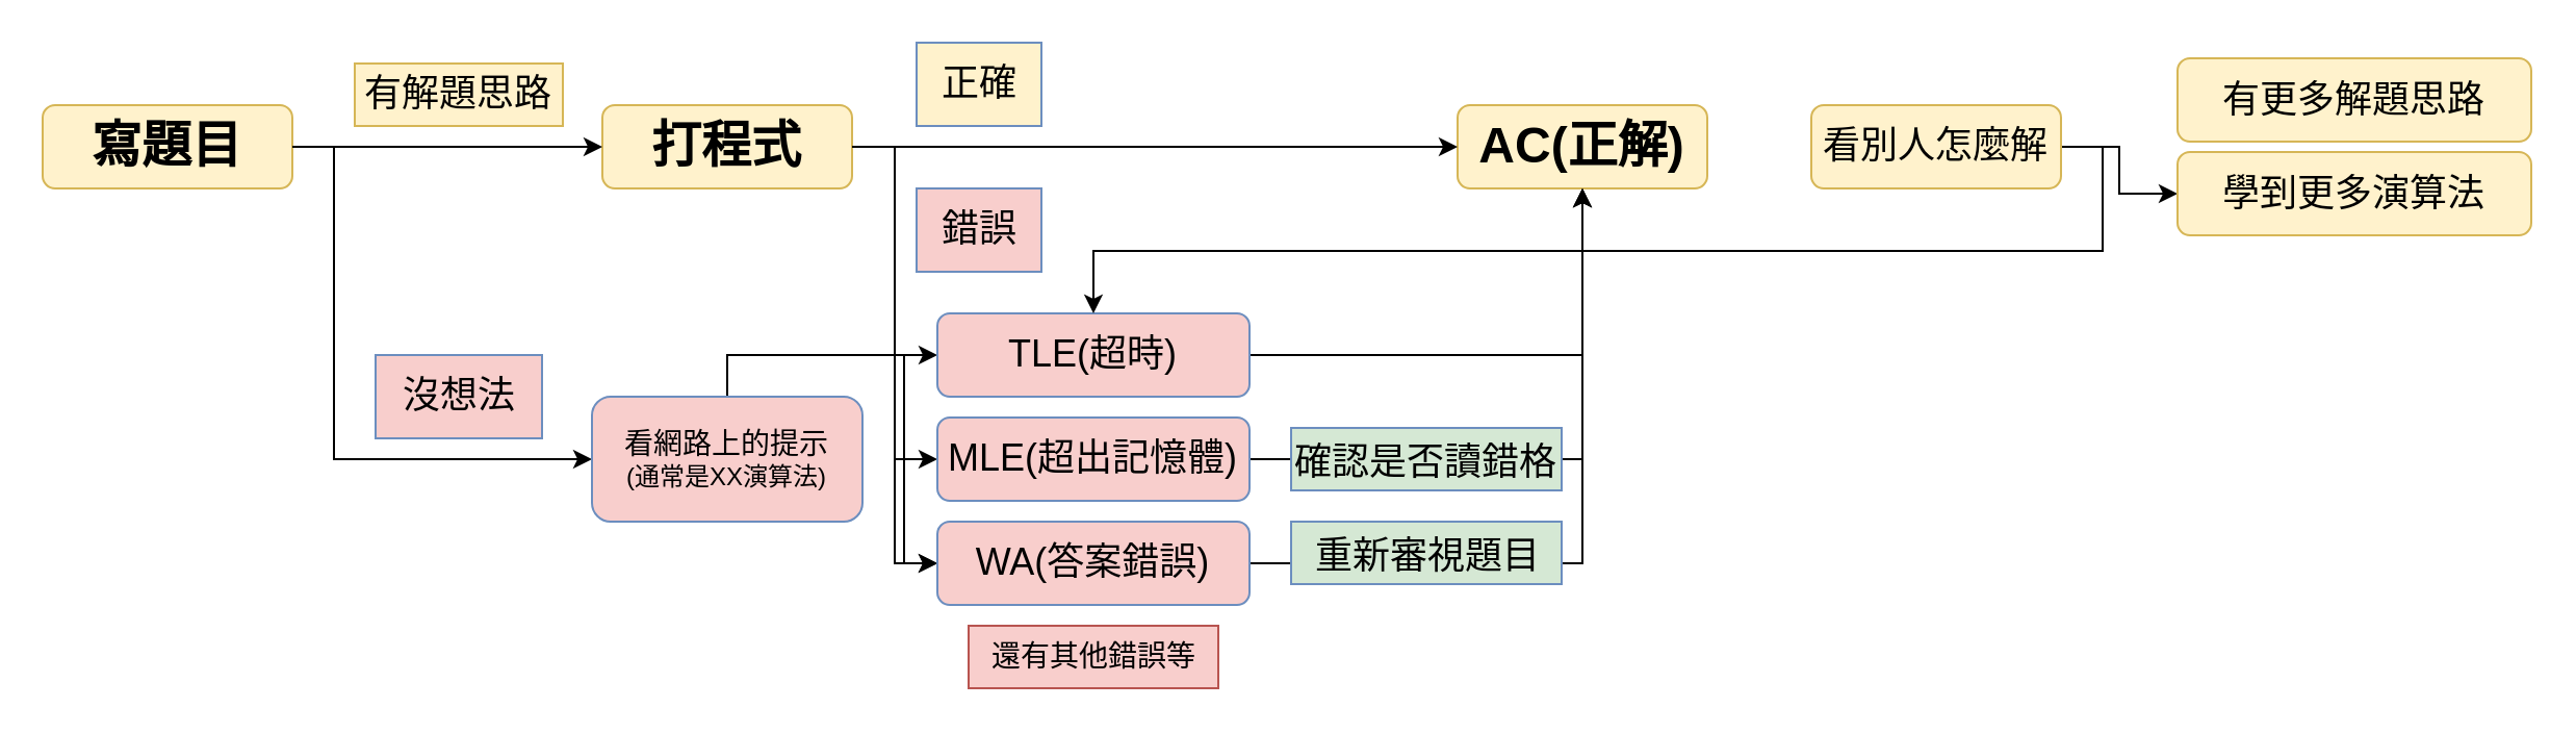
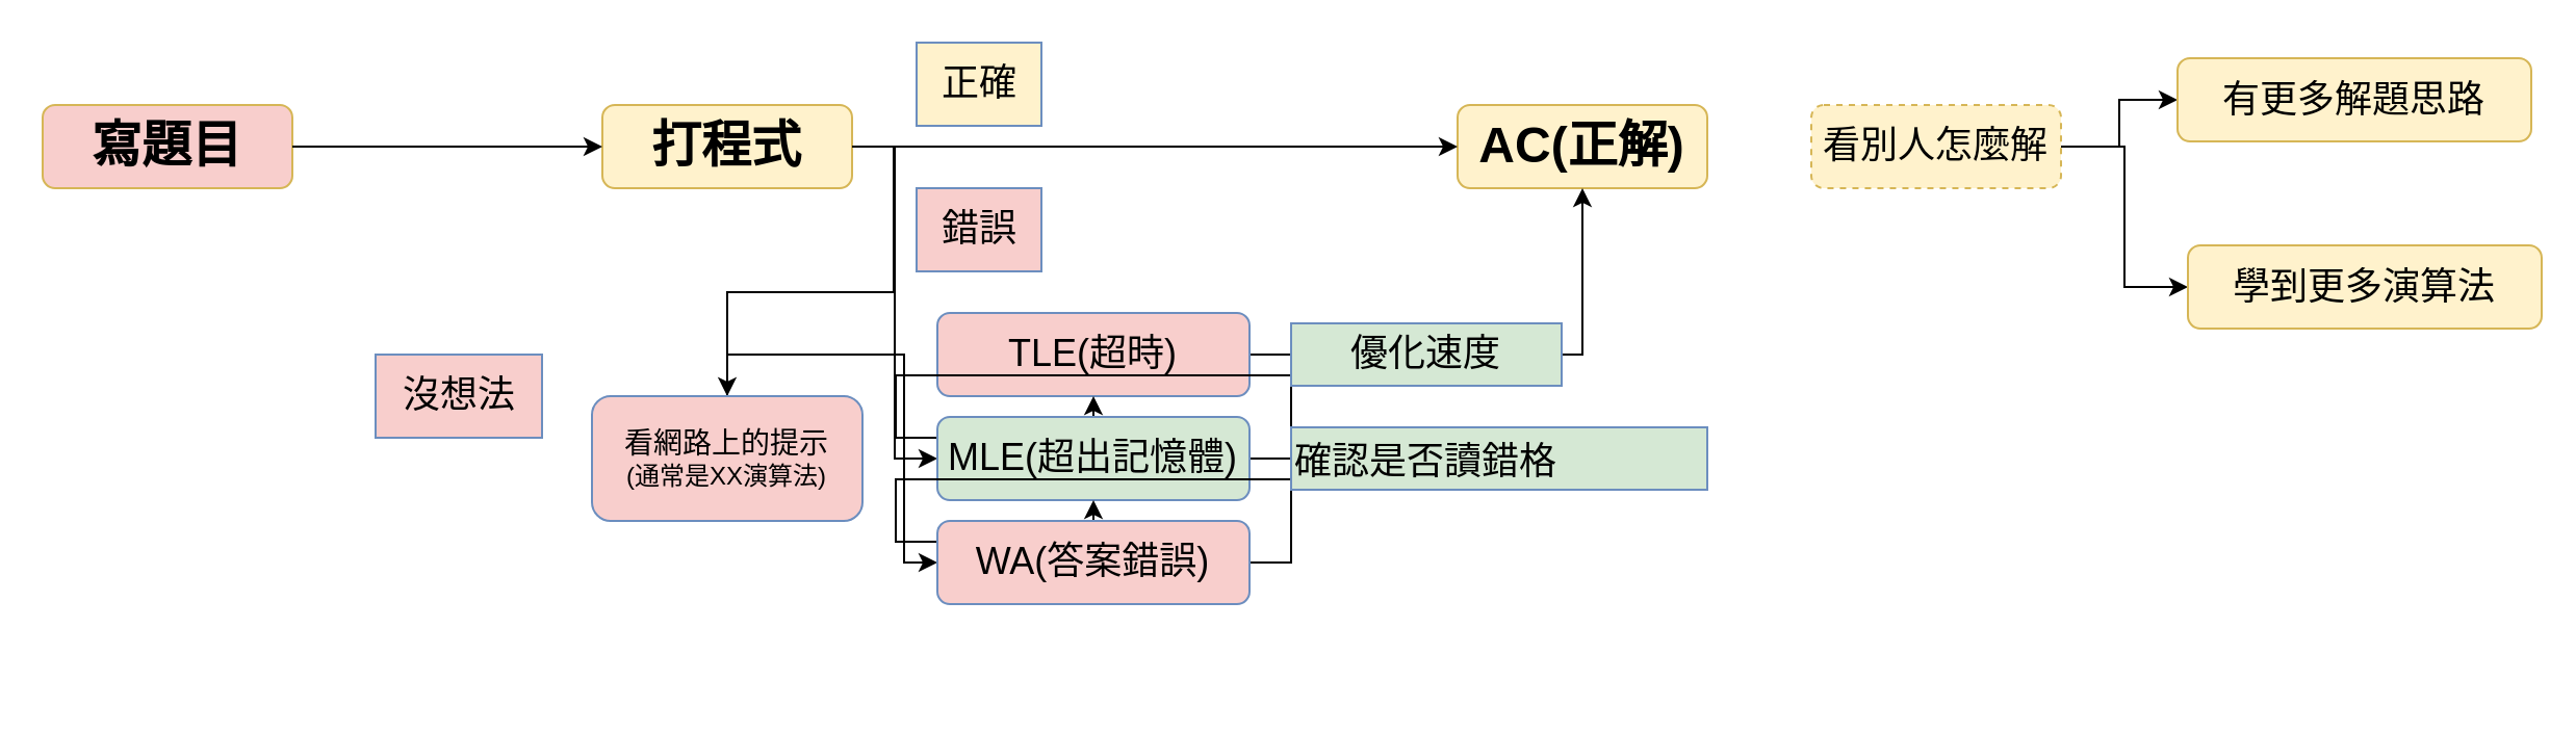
  <mxCell id="0" />
  <mxCell id="1" parent="0" />
- <mxCell id="2" style="edgeStyle=orthogonalEdgeStyle;rounded=0;orthogonalLoop=1;jettySize=auto;html=1;exitX=1;exitY=0.5;exitDx=0;exitDy=0;entryX=0;entryY=0.5;entryDx=0;entryDy=0;" edge="1" parent="1" source="3" target="9"><mxGeometry relative="1" as="geometry"><Array as="points"><mxPoint x="160" y="70" /><mxPoint x="160" y="220" /></Array></mxGeometry></mxCell>
- <mxCell id="3" value="&lt;font style=&quot;font-size: 24px;&quot;&gt;&lt;b&gt;寫題目&lt;/b&gt;&lt;/font&gt;" style="rounded=1;whiteSpace=wrap;html=1;fontSize=12;glass=0;strokeWidth=1;shadow=0;fillColor=#fff2cc;strokeColor=#d6b656;" parent="1" vertex="1"><mxGeometry x="20" y="50" width="120" height="40" as="geometry" /></mxCell>
- <mxCell id="4" style="edgeStyle=orthogonalEdgeStyle;rounded=0;orthogonalLoop=1;jettySize=auto;html=1;exitX=1;exitY=0.5;exitDx=0;exitDy=0;entryX=0;entryY=0.5;entryDx=0;entryDy=0;" edge="1" parent="1" source="7" target="14"><mxGeometry relative="1" as="geometry" /></mxCell>
+ <mxCell id="3" value="&lt;font style=&quot;font-size: 24px;&quot;&gt;&lt;b&gt;寫題目&lt;/b&gt;&lt;/font&gt;" style="rounded=1;whiteSpace=wrap;html=1;fontSize=12;glass=0;strokeWidth=1;shadow=0;fillColor=#f8cecc;strokeColor=#d6b656;" parent="1" vertex="1"><mxGeometry x="20" y="50" width="120" height="40" as="geometry" /></mxCell>
+ <mxCell id="4" style="edgeStyle=orthogonalEdgeStyle;rounded=0;orthogonalLoop=1;jettySize=auto;html=1;exitX=1;exitY=0.5;exitDx=0;exitDy=0;" edge="1" parent="1" source="7" target="9"><mxGeometry relative="1" as="geometry" /></mxCell>
  <mxCell id="5" style="edgeStyle=orthogonalEdgeStyle;rounded=0;orthogonalLoop=1;jettySize=auto;html=1;exitX=1;exitY=0.5;exitDx=0;exitDy=0;entryX=0;entryY=0.5;entryDx=0;entryDy=0;" edge="1" parent="1" source="7" target="16"><mxGeometry relative="1" as="geometry" /></mxCell>
- <mxCell id="6" style="edgeStyle=orthogonalEdgeStyle;rounded=0;orthogonalLoop=1;jettySize=auto;html=1;exitX=1;exitY=0.5;exitDx=0;exitDy=0;entryX=0;entryY=0.5;entryDx=0;entryDy=0;" edge="1" parent="1" source="7" target="18"><mxGeometry relative="1" as="geometry" /></mxCell>
  <mxCell id="7" value="&lt;font style=&quot;font-size: 24px;&quot;&gt;&lt;b&gt;打程式&lt;/b&gt;&lt;/font&gt;" style="rounded=1;whiteSpace=wrap;html=1;fontSize=12;glass=0;strokeWidth=1;shadow=0;fillColor=#fff2cc;strokeColor=#d6b656;" parent="1" vertex="1"><mxGeometry x="289" y="50" width="120" height="40" as="geometry" /></mxCell>
  <mxCell id="8" style="edgeStyle=orthogonalEdgeStyle;rounded=0;orthogonalLoop=1;jettySize=auto;html=1;exitX=0.5;exitY=0;exitDx=0;exitDy=0;" edge="1" parent="1" source="9" target="18"><mxGeometry relative="1" as="geometry" /></mxCell>
  <mxCell id="9" value="&lt;font style=&quot;font-size: 14px;&quot;&gt;看網路上的提示&lt;/font&gt;&lt;div&gt;&lt;font style=&quot;font-size: 12px;&quot;&gt;(通常是XX演算法)&lt;/font&gt;&lt;/div&gt;" style="rounded=1;whiteSpace=wrap;html=1;fontSize=12;glass=0;strokeWidth=1;shadow=0;fillColor=#f8cecc;strokeColor=#6c8ebf;" parent="1" vertex="1"><mxGeometry x="284" y="190" width="130" height="60" as="geometry" /></mxCell>
  <mxCell id="10" value="&lt;font style=&quot;font-size: 18px;&quot;&gt;沒想法&lt;/font&gt;" style="text;html=1;align=center;verticalAlign=middle;resizable=0;points=[];autosize=1;strokeColor=#6c8ebf;fillColor=#F8CECC;" parent="1" vertex="1"><mxGeometry x="180" y="170" width="80" height="40" as="geometry" /></mxCell>
- <mxCell id="11" value="&lt;font style=&quot;font-size: 18px;&quot;&gt;有解題思路&lt;/font&gt;" style="text;html=1;align=center;verticalAlign=middle;whiteSpace=wrap;rounded=0;fillColor=#fff2cc;strokeColor=#d6b656;" parent="1" vertex="1"><mxGeometry x="170" y="30" width="100" height="30" as="geometry" /></mxCell>
  <mxCell id="12" value="&lt;font style=&quot;font-size: 24px;&quot;&gt;&lt;b&gt;AC(正解)&lt;/b&gt;&lt;/font&gt;" style="rounded=1;whiteSpace=wrap;html=1;fontSize=12;glass=0;strokeWidth=1;shadow=0;fillColor=#fff2cc;strokeColor=#d6b656;" parent="1" vertex="1"><mxGeometry x="700" y="50" width="120" height="40" as="geometry" /></mxCell>
  <mxCell id="13" style="edgeStyle=orthogonalEdgeStyle;rounded=0;orthogonalLoop=1;jettySize=auto;html=1;exitX=1;exitY=0.5;exitDx=0;exitDy=0;entryX=0.5;entryY=1;entryDx=0;entryDy=0;" edge="1" parent="1" source="14" target="12"><mxGeometry relative="1" as="geometry" /></mxCell>
  <mxCell id="14" value="&lt;font style=&quot;font-size: 18px;&quot;&gt;TLE(超時)&lt;/font&gt;" style="rounded=1;whiteSpace=wrap;html=1;fontSize=12;glass=0;strokeWidth=1;shadow=0;fillColor=#F8CECC;strokeColor=#6c8ebf;" parent="1" vertex="1"><mxGeometry x="450" y="150" width="150" height="40" as="geometry" /></mxCell>
- <mxCell id="15" style="edgeStyle=orthogonalEdgeStyle;rounded=0;orthogonalLoop=1;jettySize=auto;html=1;exitX=1;exitY=0.5;exitDx=0;exitDy=0;entryX=0.5;entryY=1;entryDx=0;entryDy=0;" edge="1" parent="1" source="16" target="12"><mxGeometry relative="1" as="geometry" /></mxCell>
- <mxCell id="16" value="&lt;font style=&quot;font-size: 18px;&quot;&gt;MLE(超出記憶體)&lt;/font&gt;" style="rounded=1;whiteSpace=wrap;html=1;fontSize=12;glass=0;strokeWidth=1;shadow=0;fillColor=#F8CECC;strokeColor=#6c8ebf;" parent="1" vertex="1"><mxGeometry x="450" y="200" width="150" height="40" as="geometry" /></mxCell>
- <mxCell id="17" style="edgeStyle=orthogonalEdgeStyle;rounded=0;orthogonalLoop=1;jettySize=auto;html=1;exitX=1;exitY=0.5;exitDx=0;exitDy=0;entryX=0.5;entryY=1;entryDx=0;entryDy=0;" edge="1" parent="1" source="18" target="12"><mxGeometry relative="1" as="geometry" /></mxCell>
+ <mxCell id="15" style="edgeStyle=orthogonalEdgeStyle;rounded=0;orthogonalLoop=1;jettySize=auto;html=1;exitX=1;exitY=0.5;exitDx=0;exitDy=0;" edge="1" parent="1" source="16" target="14"><mxGeometry relative="1" as="geometry" /></mxCell>
+ <mxCell id="16" value="&lt;font style=&quot;font-size: 18px;&quot;&gt;MLE(超出記憶體)&lt;/font&gt;" style="rounded=1;whiteSpace=wrap;html=1;fontSize=12;glass=0;strokeWidth=1;shadow=0;fillColor=#d5e8d4;strokeColor=#6c8ebf;" parent="1" vertex="1"><mxGeometry x="450" y="200" width="150" height="40" as="geometry" /></mxCell>
+ <mxCell id="17" style="edgeStyle=orthogonalEdgeStyle;rounded=0;orthogonalLoop=1;jettySize=auto;html=1;exitX=1;exitY=0.5;exitDx=0;exitDy=0;" edge="1" parent="1" source="18" target="16"><mxGeometry relative="1" as="geometry" /></mxCell>
  <mxCell id="18" value="&lt;font style=&quot;font-size: 18px;&quot;&gt;WA(答案錯誤)&lt;/font&gt;" style="rounded=1;whiteSpace=wrap;html=1;fontSize=12;glass=0;strokeWidth=1;shadow=0;fillColor=#F8CECC;strokeColor=#6c8ebf;" parent="1" vertex="1"><mxGeometry x="450" y="250" width="150" height="40" as="geometry" /></mxCell>
- <mxCell id="20" value="&lt;div style=&quot;text-align: center;&quot;&gt;&lt;span style=&quot;background-color: initial; font-size: 18px;&quot;&gt;確認是否讀錯格&lt;/span&gt;&lt;/div&gt;" style="text;whiteSpace=wrap;html=1;fillColor=#D5E8D4;strokeColor=#6c8ebf;" parent="1" vertex="1"><mxGeometry x="620" y="205" width="130" height="30" as="geometry" /></mxCell>
- <mxCell id="21" value="&lt;div style=&quot;text-align: center;&quot;&gt;&lt;span style=&quot;background-color: initial; font-size: 18px;&quot;&gt;&amp;nbsp; 重新審視題目&lt;/span&gt;&lt;/div&gt;" style="text;whiteSpace=wrap;html=1;fillColor=#D5E8D4;strokeColor=#6c8ebf;" parent="1" vertex="1"><mxGeometry x="620" y="250" width="130" height="30" as="geometry" /></mxCell>
- <mxCell id="22" style="edgeStyle=orthogonalEdgeStyle;rounded=0;orthogonalLoop=1;jettySize=auto;html=1;exitX=1;exitY=0.5;exitDx=0;exitDy=0;" edge="1" parent="1" source="24" target="14"><mxGeometry relative="1" as="geometry" /></mxCell>
+ <mxCell id="19" value="&lt;font style=&quot;font-size: 18px;&quot;&gt;優&lt;/font&gt;&lt;span style=&quot;font-size: 18px; background-color: initial;&quot;&gt;化&lt;/span&gt;&lt;span style=&quot;font-size: 18px; background-color: initial;&quot;&gt;速&lt;/span&gt;&lt;span style=&quot;font-size: 18px; background-color: initial;&quot;&gt;度&lt;/span&gt;" style="text;html=1;align=center;verticalAlign=middle;whiteSpace=wrap;rounded=0;fillColor=#D5E8D4;strokeColor=#6c8ebf;" parent="1" vertex="1"><mxGeometry x="620" y="155" width="130" height="30" as="geometry" /></mxCell>
+ <mxCell id="20" value="&lt;div style=&quot;text-align: center;&quot;&gt;&lt;span style=&quot;background-color: initial; font-size: 18px;&quot;&gt;確認是否讀錯格&lt;/span&gt;&lt;/div&gt;" style="text;whiteSpace=wrap;html=1;fillColor=#D5E8D4;strokeColor=#6c8ebf;" parent="1" vertex="1"><mxGeometry x="620" y="205" width="200" height="30" as="geometry" /></mxCell>
+ <mxCell id="22" style="edgeStyle=orthogonalEdgeStyle;rounded=0;orthogonalLoop=1;jettySize=auto;html=1;exitX=1;exitY=0.5;exitDx=0;exitDy=0;entryX=0;entryY=0.5;entryDx=0;entryDy=0;" edge="1" parent="1" source="24" target="26"><mxGeometry relative="1" as="geometry" /></mxCell>
  <mxCell id="23" style="edgeStyle=orthogonalEdgeStyle;rounded=0;orthogonalLoop=1;jettySize=auto;html=1;exitX=1;exitY=0.5;exitDx=0;exitDy=0;entryX=0;entryY=0.5;entryDx=0;entryDy=0;" edge="1" parent="1" source="24" target="25"><mxGeometry relative="1" as="geometry" /></mxCell>
- <mxCell id="24" value="&lt;span style=&quot;font-size: 18px;&quot;&gt;看別人怎麼解&lt;/span&gt;" style="rounded=1;whiteSpace=wrap;html=1;fontSize=12;glass=0;strokeWidth=1;shadow=0;fillColor=#fff2cc;strokeColor=#d6b656;" parent="1" vertex="1"><mxGeometry x="870" y="50" width="120" height="40" as="geometry" /></mxCell>
- <mxCell id="25" value="&lt;span style=&quot;font-size: 18px;&quot;&gt;學到更多演算法&lt;/span&gt;" style="rounded=1;whiteSpace=wrap;html=1;fontSize=12;glass=0;strokeWidth=1;shadow=0;fillColor=#fff2cc;strokeColor=#d6b656;" parent="1" vertex="1"><mxGeometry x="1046" y="72.5" width="170" height="40" as="geometry" /></mxCell>
+ <mxCell id="24" value="&lt;span style=&quot;font-size: 18px;&quot;&gt;看別人怎麼解&lt;/span&gt;" style="rounded=1;whiteSpace=wrap;html=1;fontSize=12;glass=0;strokeWidth=1;shadow=0;fillColor=#fff2cc;strokeColor=#d6b656;dashed=1;" parent="1" vertex="1"><mxGeometry x="870" y="50" width="120" height="40" as="geometry" /></mxCell>
+ <mxCell id="25" value="&lt;span style=&quot;font-size: 18px;&quot;&gt;學到更多演算法&lt;/span&gt;" style="rounded=1;whiteSpace=wrap;html=1;fontSize=12;glass=0;strokeWidth=1;shadow=0;fillColor=#fff2cc;strokeColor=#d6b656;" parent="1" vertex="1"><mxGeometry x="1051" y="117.5" width="170" height="40" as="geometry" /></mxCell>
  <mxCell id="26" value="&lt;span style=&quot;font-size: 18px;&quot;&gt;有更多解題思路&lt;/span&gt;" style="rounded=1;whiteSpace=wrap;html=1;fontSize=12;glass=0;strokeWidth=1;shadow=0;fillColor=#fff2cc;strokeColor=#d6b656;" parent="1" vertex="1"><mxGeometry x="1046" y="27.5" width="170" height="40" as="geometry" /></mxCell>
  <mxCell id="27" value="&lt;span style=&quot;font-size: 18px;&quot;&gt;錯誤&lt;/span&gt;" style="text;html=1;align=center;verticalAlign=middle;resizable=0;points=[];autosize=1;strokeColor=#6c8ebf;fillColor=#F8CECC;" parent="1" vertex="1"><mxGeometry x="440" y="90" width="60" height="40" as="geometry" /></mxCell>
- <mxCell id="28" value="&lt;font style=&quot;font-size: 14px;&quot;&gt;還有其他錯誤等&lt;/font&gt;" style="text;html=1;align=center;verticalAlign=middle;resizable=0;points=[];autosize=1;strokeColor=#b85450;fillColor=#f8cecc;" parent="1" vertex="1"><mxGeometry x="465" y="300" width="120" height="30" as="geometry" /></mxCell>
  <mxCell id="29" value="" style="endArrow=classic;html=1;rounded=0;exitX=1;exitY=0.5;exitDx=0;exitDy=0;entryX=0;entryY=0.5;entryDx=0;entryDy=0;" edge="1" parent="1" source="3" target="7"><mxGeometry width="50" height="50" relative="1" as="geometry"><mxPoint x="160" y="180" as="sourcePoint" /><mxPoint x="210" y="130" as="targetPoint" /></mxGeometry></mxCell>
  <mxCell id="30" value="" style="endArrow=classic;html=1;rounded=0;exitX=1;exitY=0.5;exitDx=0;exitDy=0;entryX=0;entryY=0.5;entryDx=0;entryDy=0;" edge="1" parent="1" source="7" target="12"><mxGeometry width="50" height="50" relative="1" as="geometry"><mxPoint x="760" y="320" as="sourcePoint" /><mxPoint x="810" y="270" as="targetPoint" /></mxGeometry></mxCell>
  <mxCell id="31" value="&lt;span style=&quot;font-size: 18px;&quot;&gt;正確&lt;/span&gt;" style="text;html=1;align=center;verticalAlign=middle;resizable=0;points=[];autosize=1;strokeColor=#6c8ebf;fillColor=#FFF2CC;" vertex="1" parent="1"><mxGeometry x="440" y="20" width="60" height="40" as="geometry" /></mxCell>
